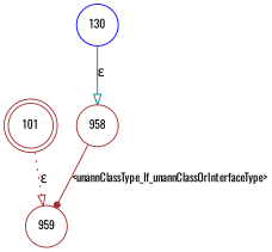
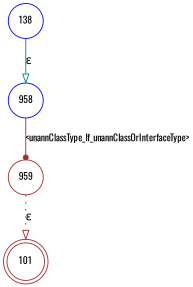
  digraph {
    fontname=Oswald
    rankdir=TB
    node [color=brown fixedsize=true fontname=Oswald fontsize=11 shape=circle peripheries=1]
    edge [arrowhead=onormal color=brown fontname=Oswald style=solid]
    n1 [label=101 shape=doublecircle width=.6 peripheries=""]
-   n2 [color=blue label=130 width=.55]
-   n3 [label=958 width=.55]
+   n2 [color=blue label=138 width=.55]
+   n3 [color=blue label=958 width=.55]
    n4 [label=959 width=.55]
    n2 -> n3 [color=teal label="&epsilon;"]
    n3 -> n4 [arrowhead=dot arrowsize=.7 fontsize=11 label="<unannClassType_lf_unannClassOrInterfaceType>"]
-   n1 -> n4 [label="&epsilon;" style=dotted]
+   n4 -> n1 [label="&epsilon;" style=dotted]
  }
